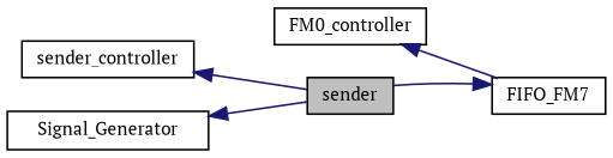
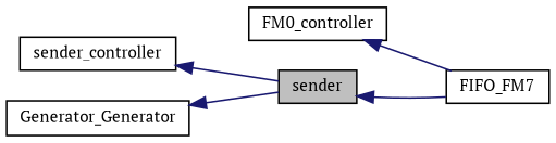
  digraph {
    fontname="PT Serif"
    rankdir=LR
    node [color=black fillcolor=white fontname="PT Serif" fontsize=10 shape=record style=filled]
    edge [color=midnightblue dir=back fontname="PT Serif" fontsize=10 labelfontname=Helvetica labelfontsize=10 style=solid]
    n1 [fillcolor=grey75 fontcolor=black height=0.2 label=sender width=0.4]
    n2 [height=0.2 label=sender_controller width=0.4]
-   n3 [height=0.2 label=Signal_Generator width=0.4]
+   n3 [height=0.2 label=Generator_Generator width=0.4]
    n4 [height=0.2 label=FIFO_FM7 width=0.4]
    n5 [height=0.2 label=FM0_controller width=0.4]
    n2 -> n1
    n3 -> n1
-   n4 -> n1
+   n1 -> n4
    n5 -> n4
  }
